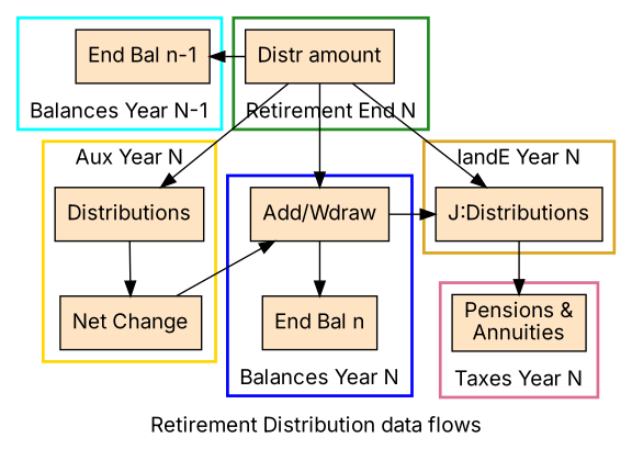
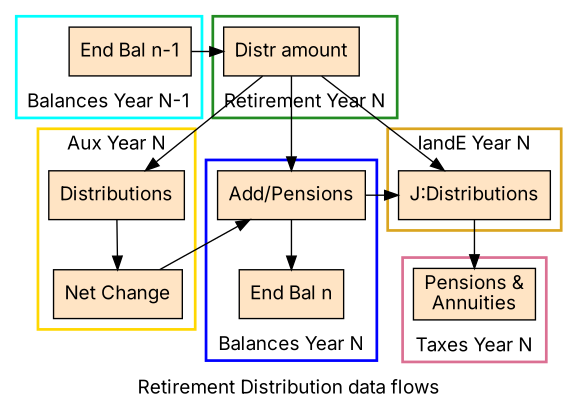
  digraph {
    fontname=Inter
    label="Retirement Distribution data flows\n"
    labelloc=b
    newrank=true
    penwidth=2
    rankdir=TB
    node [fillcolor=bisque fontname=Inter shape=rect style=filled]
    edge [fontname=Inter]
    "End Bal n-1"
    "Distr amount"
    n3 [label=Distributions]
-   "Add/Wdraw"
+   "Add/Wdraw" [label="Add/Pensions"]
    "J:Distributions"
    "Net Change"
    "End Bal n"
    "Pensions &\nAnnuities"
    subgraph cluster_1 {
      color=forestgreen
-     label="Retirement End N"
+     label="Retirement Year N"
      "Distr amount"
    }
    subgraph sub_2 {
      rank=same
      "End Bal n-1"
      "Distr amount"
    }
    subgraph sub_3 {
      rank=same
      n3
      "Add/Wdraw"
      "J:Distributions"
    }
    subgraph cluster_4 {
      color=aqua
      label="Balances Year N-1"
      "End Bal n-1"
    }
    subgraph cluster_5 {
      color=gold
      label="Aux Year N"
      labelloc=t
      n3
      "Net Change"
    }
    subgraph cluster_6 {
      color=blue
      label="Balances Year N"
      "Add/Wdraw"
      "End Bal n"
    }
    subgraph cluster_7 {
      color=goldenrod
      label="IandE Year N"
      labelloc=t
      "J:Distributions"
    }
    subgraph cluster_8 {
      color=palevioletred
      label="Taxes Year N"
      "Pensions &\nAnnuities"
    }
-   "Distr amount" -> "End Bal n-1"
+   "End Bal n-1" -> "Distr amount"
    "Distr amount" -> n3
    "Distr amount" -> "Add/Wdraw"
    "Distr amount" -> "J:Distributions"
    n3 -> "Net Change"
    "Add/Wdraw" -> "J:Distributions"
    "Add/Wdraw" -> "End Bal n"
    "J:Distributions" -> "Pensions &\nAnnuities"
    "Net Change" -> "Add/Wdraw"
  }
